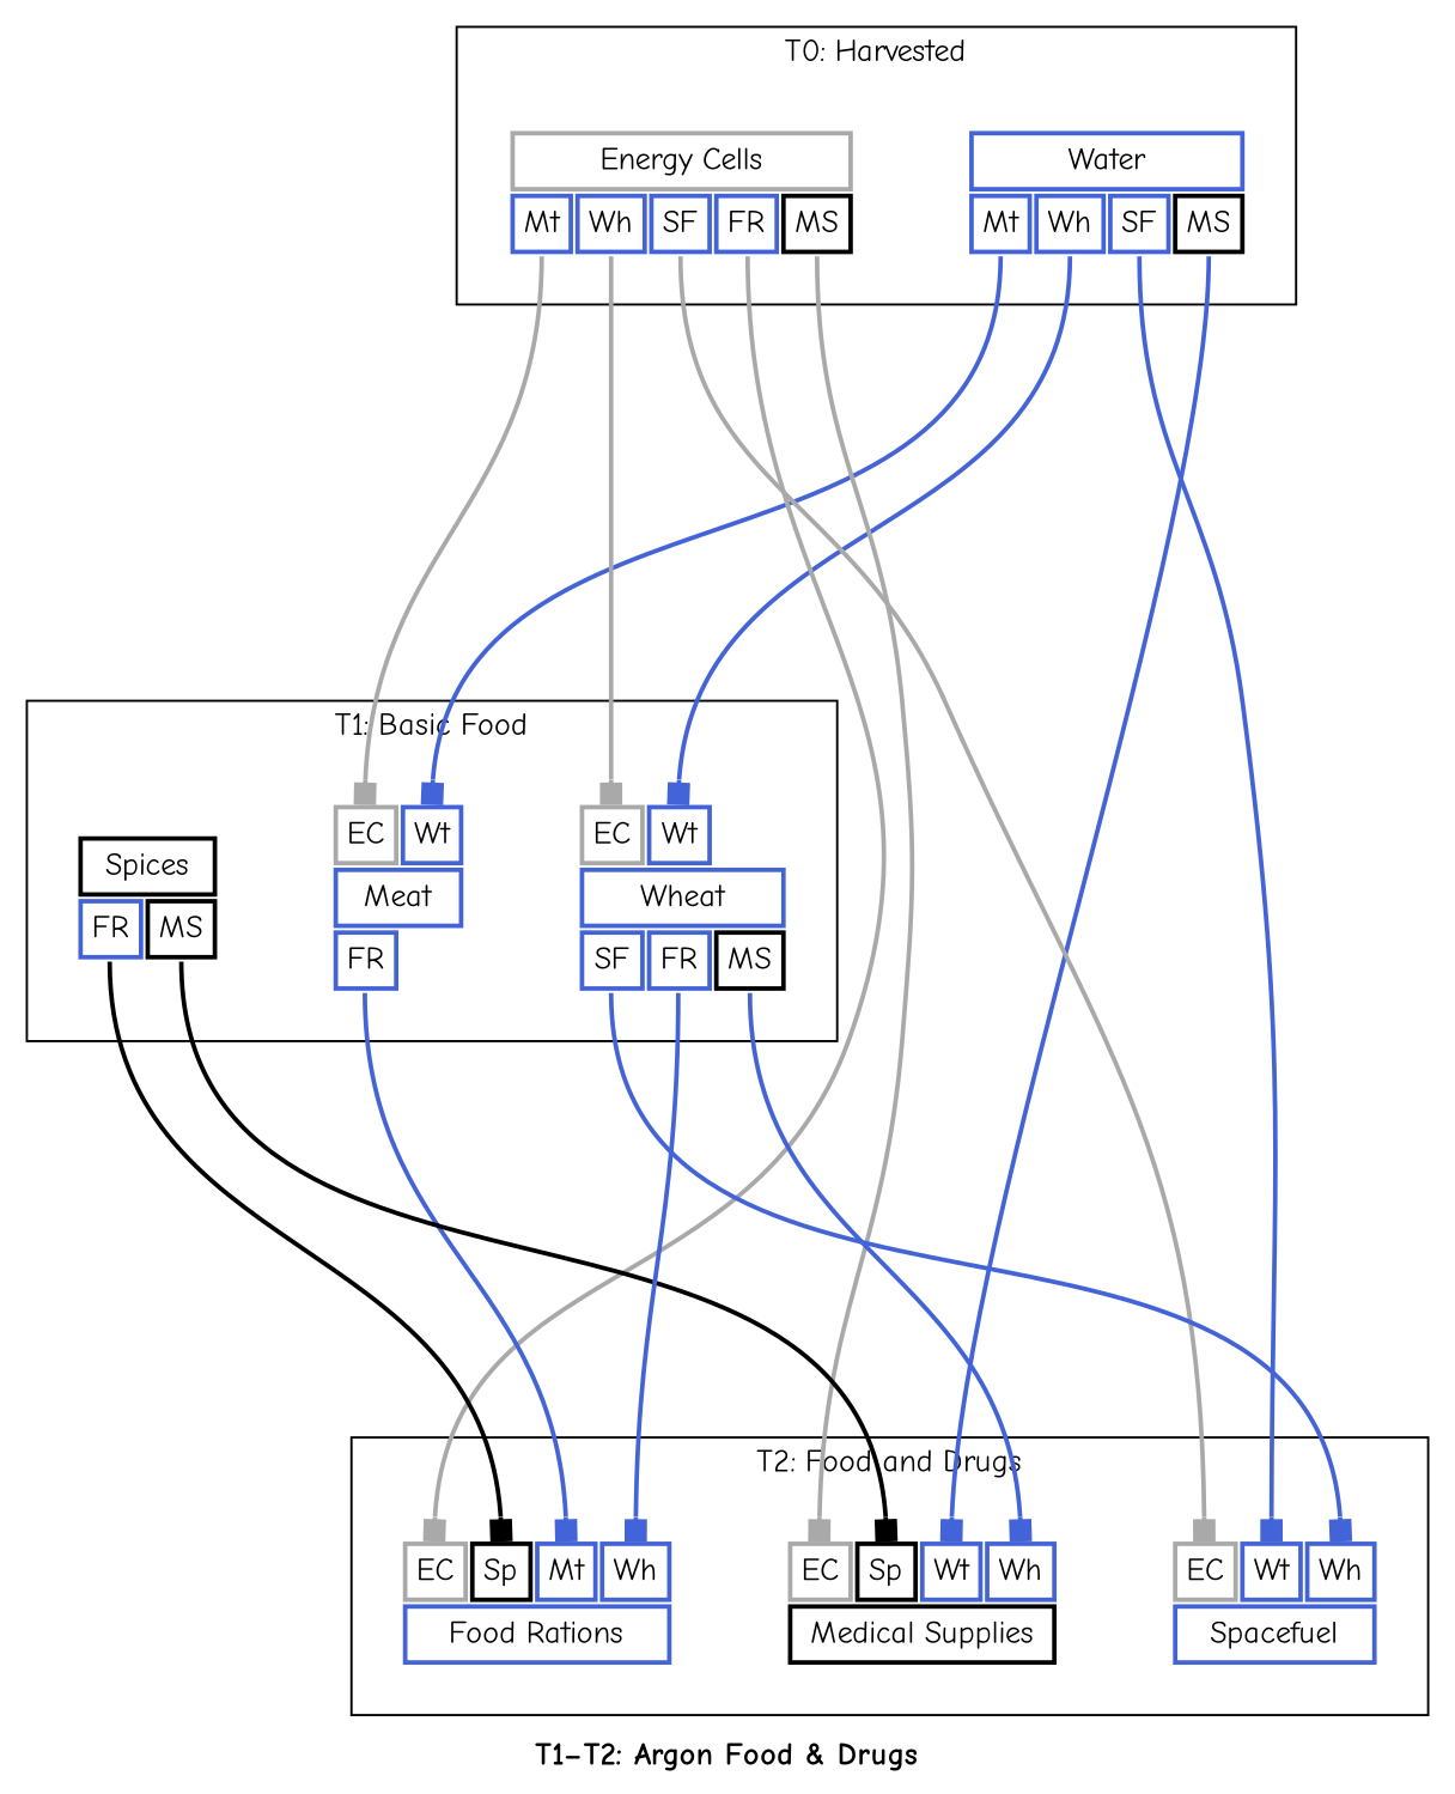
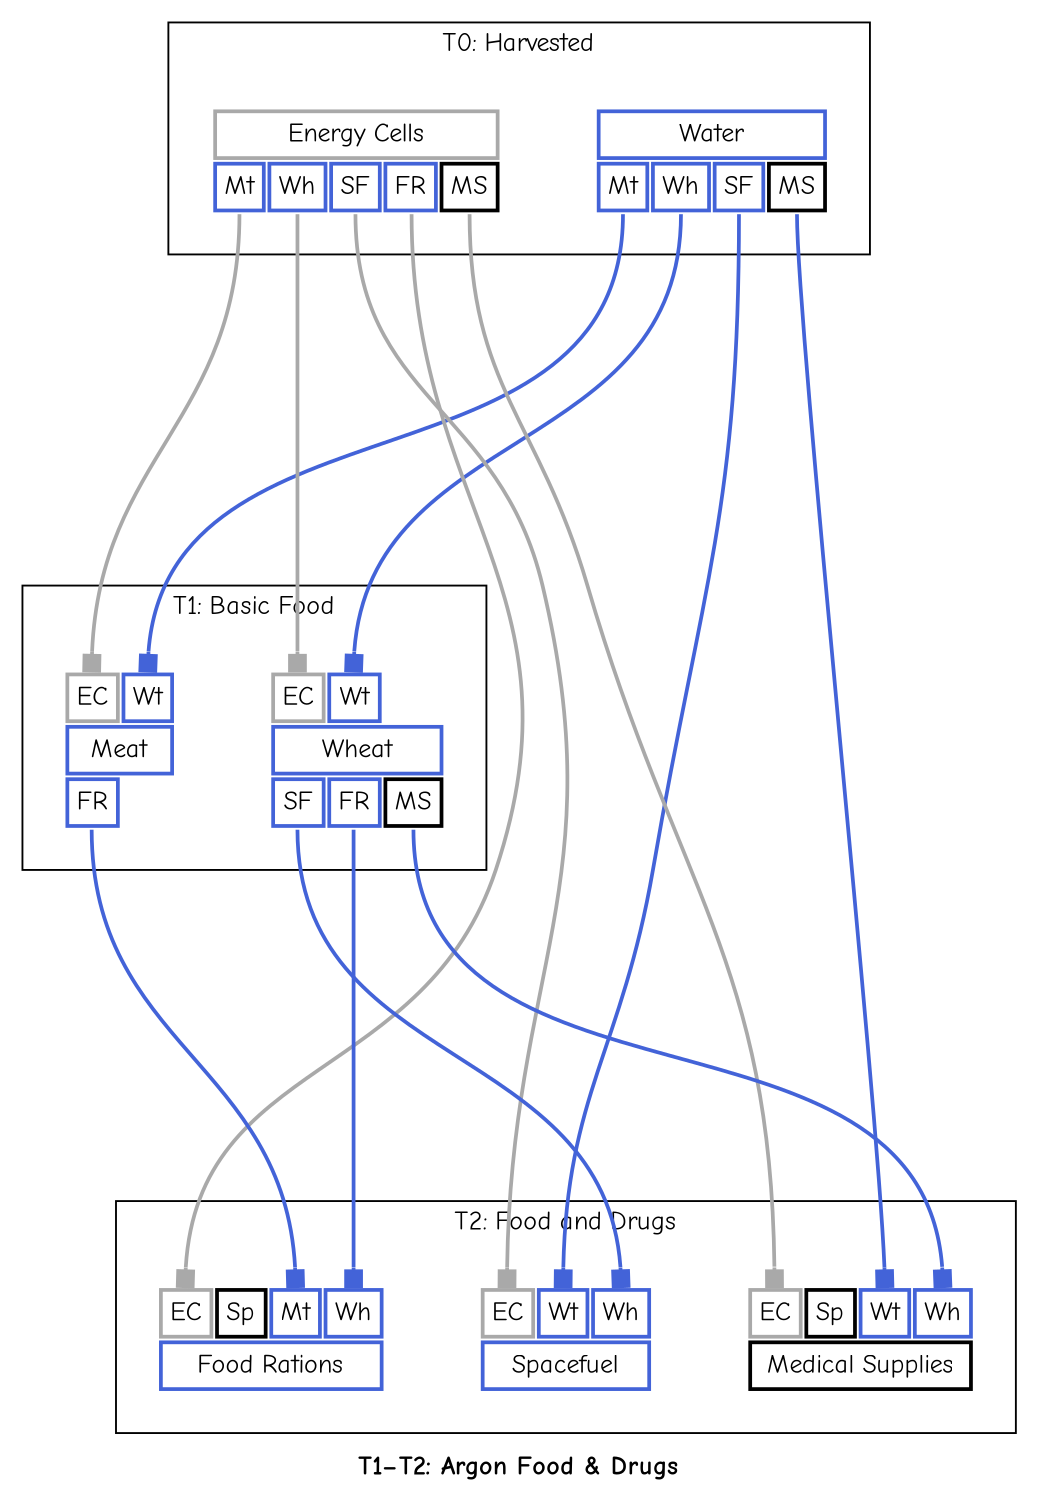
  digraph {
    compound=true
    fontname="Comic Neue"
    label=<<b>T1–T2: Argon Food &amp; Drugs</b>>
    nodesep=0.3
    ranksep=3
    node [color=slategray1 fontname="Comic Neue" margin=0.2 penwidth=2.0 shape=plaintext]
    edge [arrowType=normal arrowhead=box arrowsize=1.0 color="#4363d8" fontname="Comic Neue" headport="energy_cells:n" penwidth=2.0 tailport="medical_supplies:s" weight=1.0]
    n1 [label=<<table border="0" cellborder="2" cellpadding="4" cellspacing="1" fixedsize="false" id="water" port="output">      <tr>     <td align="text" bgcolor="white" color="#4363d8" colspan="4">Water</td>   </tr>        <tr>                <td align="text" bgcolor="white" color="#4363d8" port="meat">Mt</td>                <td align="text" bgcolor="white" color="#4363d8" port="wheat">Wh</td>                <td align="text" bgcolor="white" color="#4363d8" port="spacefuel">SF</td>                <td align="text" bgcolor="white" color="#000000" port="medical_supplies">MS</td>            </tr>    </table>>]
    n2 [label=<<table border="0" cellborder="2" cellpadding="4" cellspacing="1" fixedsize="false" id="energy_cells" port="output">      <tr>     <td align="text" bgcolor="white" color="#a9a9a9" colspan="5">Energy Cells</td>   </tr>        <tr>                <td align="text" bgcolor="white" color="#4363d8" port="meat">Mt</td>                <td align="text" bgcolor="white" color="#4363d8" port="wheat">Wh</td>                <td align="text" bgcolor="white" color="#4363d8" port="spacefuel">SF</td>                <td align="text" bgcolor="white" color="#4363d8" port="food_rations">FR</td>                <td align="text" bgcolor="white" color="#000000" port="medical_supplies">MS</td>            </tr>    </table>>]
    n3 [label=<<table border="0" cellborder="2" cellpadding="4" cellspacing="1" fixedsize="false" id="meat" port="output">        <tr>                <td align="text" bgcolor="white" color="#a9a9a9" port="energy_cells">EC</td>                <td align="text" bgcolor="white" color="#4363d8" port="water">Wt</td>            </tr>      <tr>     <td align="text" bgcolor="white" color="#4363d8" colspan="2">Meat</td>   </tr>        <tr>                <td align="text" bgcolor="white" color="#4363d8" port="food_rations">FR</td>            </tr>    </table>>]
-   n4 [label=<<table border="0" cellborder="2" cellpadding="4" cellspacing="1" fixedsize="false" id="spices" port="output">      <tr>     <td align="text" bgcolor="white" color="#000000" colspan="2">Spices</td>   </tr>        <tr>                <td align="text" bgcolor="white" color="#4363d8" port="food_rations">FR</td>                <td align="text" bgcolor="white" color="#000000" port="medical_supplies">MS</td>            </tr>    </table>>]
    n5 [label=<<table border="0" cellborder="2" cellpadding="4" cellspacing="1" fixedsize="false" id="wheat" port="output">        <tr>                <td align="text" bgcolor="white" color="#a9a9a9" port="energy_cells">EC</td>                <td align="text" bgcolor="white" color="#4363d8" port="water">Wt</td>            </tr>      <tr>     <td align="text" bgcolor="white" color="#4363d8" colspan="3">Wheat</td>   </tr>        <tr>                <td align="text" bgcolor="white" color="#4363d8" port="spacefuel">SF</td>                <td align="text" bgcolor="white" color="#4363d8" port="food_rations">FR</td>                <td align="text" bgcolor="white" color="#000000" port="medical_supplies">MS</td>            </tr>    </table>>]
    n6 [label=<<table border="0" cellborder="2" cellpadding="4" cellspacing="1" fixedsize="false" id="spacefuel" port="output">        <tr>                <td align="text" bgcolor="white" color="#a9a9a9" port="energy_cells">EC</td>                <td align="text" bgcolor="white" color="#4363d8" port="water">Wt</td>                <td align="text" bgcolor="white" color="#4363d8" port="wheat">Wh</td>            </tr>      <tr>     <td align="text" bgcolor="white" color="#4363d8" colspan="3">Spacefuel</td>   </tr>    </table>>]
    n7 [label=<<table border="0" cellborder="2" cellpadding="4" cellspacing="1" fixedsize="false" id="food_rations" port="output">        <tr>                <td align="text" bgcolor="white" color="#a9a9a9" port="energy_cells">EC</td>                <td align="text" bgcolor="white" color="#000000" port="spices">Sp</td>                <td align="text" bgcolor="white" color="#4363d8" port="meat">Mt</td>                <td align="text" bgcolor="white" color="#4363d8" port="wheat">Wh</td>            </tr>      <tr>     <td align="text" bgcolor="white" color="#4363d8" colspan="4">Food Rations</td>   </tr>    </table>>]
    n8 [label=<<table border="0" cellborder="2" cellpadding="4" cellspacing="1" fixedsize="false" id="medical_supplies" port="output">        <tr>                <td align="text" bgcolor="white" color="#a9a9a9" port="energy_cells">EC</td>                <td align="text" bgcolor="white" color="#000000" port="spices">Sp</td>                <td align="text" bgcolor="white" color="#4363d8" port="water">Wt</td>                <td align="text" bgcolor="white" color="#4363d8" port="wheat">Wh</td>            </tr>      <tr>     <td align="text" bgcolor="white" color="#000000" colspan="4">Medical Supplies</td>   </tr>    </table>>]
    subgraph sub_1 {
      cluster=true
      label="T1: Basic Food"
      n3
-     n4
      n5
    }
    subgraph sub_2 {
      cluster=true
      label="T0: Harvested"
      n1
      n2
    }
    subgraph sub_3 {
      cluster=true
      label="T2: Food and Drugs"
      n6
      n7
      n8
    }
    n1 -> n3 [headport="water:n" tailport="meat:s"]
    n1 -> n5 [headport="water:n" tailport="wheat:s"]
    n1 -> n6 [headport="water:n" tailport="spacefuel:s"]
    n1 -> n8 [headport="water:n"]
    n2 -> n3 [color="#a9a9a9" tailport="meat:s"]
    n2 -> n5 [color="#a9a9a9" tailport="wheat:s"]
    n2 -> n6 [color="#a9a9a9" tailport="spacefuel:s"]
    n2 -> n7 [color="#a9a9a9" tailport="food_rations:s"]
    n2 -> n8 [color="#a9a9a9"]
    n3 -> n7 [headport="meat:n" tailport="food_rations:s"]
-   n4 -> n7 [color="#000000" headport="spices:n" tailport="food_rations:s"]
-   n4 -> n8 [color="#000000" headport="spices:n"]
    n5 -> n6 [headport="wheat:n" tailport="spacefuel:s"]
    n5 -> n7 [headport="wheat:n" tailport="food_rations:s"]
    n5 -> n8 [headport="wheat:n"]
  }
